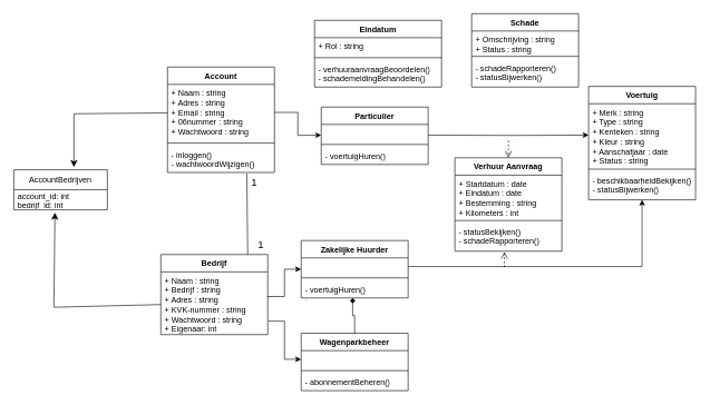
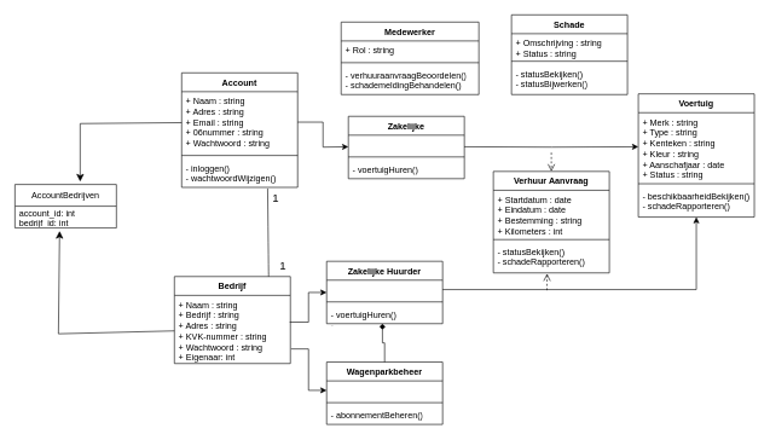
  <mxCell id="0" />
  <mxCell id="1" parent="0" />
  <mxCell id="2" value="&lt;div&gt;Bedrijf&lt;/div&gt;" style="swimlane;fontStyle=1;align=center;verticalAlign=top;childLayout=stackLayout;horizontal=1;startSize=26;horizontalStack=0;resizeParent=1;resizeParentMax=0;resizeLast=0;collapsible=1;marginBottom=0;whiteSpace=wrap;html=1;" parent="1" vertex="1"><mxGeometry x="240" y="381" width="160" height="120" as="geometry" /></mxCell>
  <mxCell id="3" value="+ Naam : string &lt;br&gt;+ Bedrijf : string &lt;br&gt;&lt;div&gt;+ Adres : string &lt;/div&gt;+ KVK-nummer : string &lt;br&gt;+ Wachtwoord : string &lt;div&gt;+ Eigenaar: int&lt;/div&gt;" style="text;strokeColor=none;fillColor=none;align=left;verticalAlign=top;spacingLeft=4;spacingRight=4;overflow=hidden;rotatable=0;points=[[0,0.5],[1,0.5]];portConstraint=eastwest;whiteSpace=wrap;html=1;" parent="2" vertex="1"><mxGeometry y="26" width="160" height="94" as="geometry" /></mxCell>
  <mxCell id="4" style="edgeStyle=orthogonalEdgeStyle;rounded=0;orthogonalLoop=1;jettySize=auto;html=1;entryX=0;entryY=0.5;entryDx=0;entryDy=0;" parent="1" target="9" edge="1"><mxGeometry relative="1" as="geometry"><mxPoint x="640" y="202" as="sourcePoint" /></mxGeometry></mxCell>
  <mxCell id="5" style="edgeStyle=orthogonalEdgeStyle;rounded=0;orthogonalLoop=1;jettySize=auto;html=1;entryX=0;entryY=0.5;entryDx=0;entryDy=0;exitX=1;exitY=0.5;exitDx=0;exitDy=0;" parent="1" source="14" edge="1"><mxGeometry relative="1" as="geometry"><mxPoint x="440" y="196.968" as="sourcePoint" /><mxPoint x="480" y="202" as="targetPoint" /></mxGeometry></mxCell>
  <mxCell id="6" value="&lt;div&gt;&lt;br&gt;&lt;/div&gt;&lt;div&gt;&lt;br&gt;&lt;/div&gt;" style="html=1;verticalAlign=bottom;endArrow=open;dashed=1;endSize=8;curved=0;rounded=0;entryX=0.5;entryY=0;entryDx=0;entryDy=0;" parent="1" target="30" edge="1"><mxGeometry x="-1" y="22" relative="1" as="geometry"><mxPoint x="760" y="210" as="sourcePoint" /><mxPoint x="755" y="220" as="targetPoint" /><mxPoint x="-2" y="-10" as="offset" /></mxGeometry></mxCell>
  <mxCell id="7" style="edgeStyle=orthogonalEdgeStyle;rounded=0;orthogonalLoop=1;jettySize=auto;html=1;entryX=0;entryY=0.5;entryDx=0;entryDy=0;exitX=0.994;exitY=0.393;exitDx=0;exitDy=0;exitPerimeter=0;" parent="1" source="3" target="34" edge="1"><mxGeometry relative="1" as="geometry"><mxPoint x="450" y="423" as="targetPoint" /></mxGeometry></mxCell>
  <mxCell id="8" value="&lt;div&gt;Voertuig&lt;/div&gt;&lt;div&gt;&lt;br&gt;&lt;br&gt;&lt;/div&gt;" style="swimlane;fontStyle=1;align=center;verticalAlign=top;childLayout=stackLayout;horizontal=1;startSize=26;horizontalStack=0;resizeParent=1;resizeParentMax=0;resizeLast=0;collapsible=1;marginBottom=0;whiteSpace=wrap;html=1;" parent="1" vertex="1"><mxGeometry x="880" y="129" width="160" height="170" as="geometry" /></mxCell>
  <mxCell id="9" value="+ Merk : string &lt;br&gt;+ Type : string &lt;br&gt;+ Kenteken : string &lt;br&gt;+ Kleur : string &lt;br&gt;+ Aanschafjaar : date &lt;br&gt;+ Status : string " style="text;strokeColor=none;fillColor=none;align=left;verticalAlign=top;spacingLeft=4;spacingRight=4;overflow=hidden;rotatable=0;points=[[0,0.5],[1,0.5]];portConstraint=eastwest;whiteSpace=wrap;html=1;" parent="8" vertex="1"><mxGeometry y="26" width="160" height="94" as="geometry" /></mxCell>
  <mxCell id="10" value="" style="line;strokeWidth=1;fillColor=none;align=left;verticalAlign=middle;spacingTop=-1;spacingLeft=3;spacingRight=3;rotatable=0;labelPosition=right;points=[];portConstraint=eastwest;strokeColor=inherit;" parent="8" vertex="1"><mxGeometry y="120" width="160" height="8" as="geometry" /></mxCell>
- <mxCell id="11" value="&lt;div&gt;- beschikbaarheidBekijken()&lt;/div&gt;&lt;div&gt;- statusBijwerken() &lt;/div&gt;" style="text;strokeColor=none;fillColor=none;align=left;verticalAlign=top;spacingLeft=4;spacingRight=4;overflow=hidden;rotatable=0;points=[[0,0.5],[1,0.5]];portConstraint=eastwest;whiteSpace=wrap;html=1;" parent="8" vertex="1"><mxGeometry y="128" width="160" height="42" as="geometry" /></mxCell>
+ <mxCell id="11" value="&lt;div&gt;- beschikbaarheidBekijken()&lt;/div&gt;&lt;div&gt;- schadeRapporteren() &lt;/div&gt;" style="text;strokeColor=none;fillColor=none;align=left;verticalAlign=top;spacingLeft=4;spacingRight=4;overflow=hidden;rotatable=0;points=[[0,0.5],[1,0.5]];portConstraint=eastwest;whiteSpace=wrap;html=1;" parent="8" vertex="1"><mxGeometry y="128" width="160" height="42" as="geometry" /></mxCell>
  <mxCell id="12" value="Account" style="swimlane;fontStyle=1;align=center;verticalAlign=top;childLayout=stackLayout;horizontal=1;startSize=26;horizontalStack=0;resizeParent=1;resizeParentMax=0;resizeLast=0;collapsible=1;marginBottom=0;whiteSpace=wrap;html=1;" parent="1" vertex="1"><mxGeometry x="250" y="100" width="160" height="158" as="geometry" /></mxCell>
  <mxCell id="13" style="edgeStyle=none;curved=0;rounded=0;orthogonalLoop=1;jettySize=auto;html=1;fontSize=12;startSize=8;endSize=8;" edge="1" parent="12" source="14"><mxGeometry relative="1" as="geometry"><mxPoint x="-140" y="150" as="targetPoint" /><Array as="points"><mxPoint x="-140" y="70" /></Array></mxGeometry></mxCell>
  <mxCell id="14" value="+ Naam : string &lt;br&gt;+ Adres : string &lt;br&gt;+ Email : string &lt;br&gt;+ 06nummer : string &lt;br&gt;+ Wachtwoord : string " style="text;strokeColor=none;fillColor=none;align=left;verticalAlign=top;spacingLeft=4;spacingRight=4;overflow=hidden;rotatable=0;points=[[0,0.5],[1,0.5]];portConstraint=eastwest;whiteSpace=wrap;html=1;" parent="12" vertex="1"><mxGeometry y="26" width="160" height="84" as="geometry" /></mxCell>
  <mxCell id="15" value="" style="line;strokeWidth=1;fillColor=none;align=left;verticalAlign=middle;spacingTop=-1;spacingLeft=3;spacingRight=3;rotatable=0;labelPosition=right;points=[];portConstraint=eastwest;strokeColor=inherit;" parent="12" vertex="1"><mxGeometry y="110" width="160" height="8" as="geometry" /></mxCell>
  <mxCell id="16" value="&lt;div&gt;- inloggen() &lt;br&gt;&lt;/div&gt;&lt;div&gt;- wachtwoordWijzigen()&lt;/div&gt;" style="text;strokeColor=none;fillColor=none;align=left;verticalAlign=top;spacingLeft=4;spacingRight=4;overflow=hidden;rotatable=0;points=[[0,0.5],[1,0.5]];portConstraint=eastwest;whiteSpace=wrap;html=1;" parent="12" vertex="1"><mxGeometry y="118" width="160" height="40" as="geometry" /></mxCell>
  <mxCell id="17" value="&lt;div&gt;&lt;br&gt;&lt;/div&gt;&lt;div&gt;&lt;br&gt;&lt;/div&gt;" style="html=1;verticalAlign=bottom;endArrow=open;dashed=1;endSize=8;curved=0;rounded=0;entryX=0.463;entryY=1.024;entryDx=0;entryDy=0;entryPerimeter=0;" parent="1" target="33" edge="1"><mxGeometry x="-1" y="22" relative="1" as="geometry"><mxPoint x="754" y="400" as="sourcePoint" /><mxPoint x="755" y="338" as="targetPoint" /><mxPoint x="-2" y="-10" as="offset" /></mxGeometry></mxCell>
- <mxCell id="18" value="Particulier" style="swimlane;fontStyle=1;align=center;verticalAlign=top;childLayout=stackLayout;horizontal=1;startSize=26;horizontalStack=0;resizeParent=1;resizeParentMax=0;resizeLast=0;collapsible=1;marginBottom=0;whiteSpace=wrap;html=1;" parent="1" vertex="1"><mxGeometry x="480" y="160" width="160" height="86" as="geometry" /></mxCell>
+ <mxCell id="18" value="Zakelijke" style="swimlane;fontStyle=1;align=center;verticalAlign=top;childLayout=stackLayout;horizontal=1;startSize=26;horizontalStack=0;resizeParent=1;resizeParentMax=0;resizeLast=0;collapsible=1;marginBottom=0;whiteSpace=wrap;html=1;" parent="1" vertex="1"><mxGeometry x="480" y="160" width="160" height="86" as="geometry" /></mxCell>
  <mxCell id="19" value="&lt;div&gt;&lt;br&gt;&lt;/div&gt;" style="text;strokeColor=none;fillColor=none;align=left;verticalAlign=top;spacingLeft=4;spacingRight=4;overflow=hidden;rotatable=0;points=[[0,0.5],[1,0.5]];portConstraint=eastwest;whiteSpace=wrap;html=1;" parent="18" vertex="1"><mxGeometry y="26" width="160" height="26" as="geometry" /></mxCell>
  <mxCell id="20" value="" style="line;strokeWidth=1;fillColor=none;align=left;verticalAlign=middle;spacingTop=-1;spacingLeft=3;spacingRight=3;rotatable=0;labelPosition=right;points=[];portConstraint=eastwest;strokeColor=inherit;" parent="18" vertex="1"><mxGeometry y="52" width="160" height="8" as="geometry" /></mxCell>
  <mxCell id="21" value="- voertuigHuren()  " style="text;strokeColor=none;fillColor=none;align=left;verticalAlign=top;spacingLeft=4;spacingRight=4;overflow=hidden;rotatable=0;points=[[0,0.5],[1,0.5]];portConstraint=eastwest;whiteSpace=wrap;html=1;" parent="18" vertex="1"><mxGeometry y="60" width="160" height="26" as="geometry" /></mxCell>
- <mxCell id="22" value="Eindatum" style="swimlane;fontStyle=1;align=center;verticalAlign=top;childLayout=stackLayout;horizontal=1;startSize=26;horizontalStack=0;resizeParent=1;resizeParentMax=0;resizeLast=0;collapsible=1;marginBottom=0;whiteSpace=wrap;html=1;" parent="1" vertex="1"><mxGeometry x="470" y="30" width="190" height="100" as="geometry" /></mxCell>
+ <mxCell id="22" value="Medewerker" style="swimlane;fontStyle=1;align=center;verticalAlign=top;childLayout=stackLayout;horizontal=1;startSize=26;horizontalStack=0;resizeParent=1;resizeParentMax=0;resizeLast=0;collapsible=1;marginBottom=0;whiteSpace=wrap;html=1;" parent="1" vertex="1"><mxGeometry x="470" y="30" width="190" height="100" as="geometry" /></mxCell>
  <mxCell id="23" value="+ Rol : string" style="text;strokeColor=none;fillColor=none;align=left;verticalAlign=top;spacingLeft=4;spacingRight=4;overflow=hidden;rotatable=0;points=[[0,0.5],[1,0.5]];portConstraint=eastwest;whiteSpace=wrap;html=1;" parent="22" vertex="1"><mxGeometry y="26" width="190" height="26" as="geometry" /></mxCell>
  <mxCell id="24" value="" style="line;strokeWidth=1;fillColor=none;align=left;verticalAlign=middle;spacingTop=-1;spacingLeft=3;spacingRight=3;rotatable=0;labelPosition=right;points=[];portConstraint=eastwest;strokeColor=inherit;" parent="22" vertex="1"><mxGeometry y="52" width="190" height="8" as="geometry" /></mxCell>
  <mxCell id="25" value="&lt;div&gt;- verhuuraanvraagBeoordelen()&lt;/div&gt;&lt;div&gt;- schademeldingBehandelen()&lt;/div&gt;" style="text;strokeColor=none;fillColor=none;align=left;verticalAlign=top;spacingLeft=4;spacingRight=4;overflow=hidden;rotatable=0;points=[[0,0.5],[1,0.5]];portConstraint=eastwest;whiteSpace=wrap;html=1;" parent="22" vertex="1"><mxGeometry y="60" width="190" height="40" as="geometry" /></mxCell>
  <mxCell id="26" value="Schade" style="swimlane;fontStyle=1;align=center;verticalAlign=top;childLayout=stackLayout;horizontal=1;startSize=26;horizontalStack=0;resizeParent=1;resizeParentMax=0;resizeLast=0;collapsible=1;marginBottom=0;whiteSpace=wrap;html=1;" parent="1" vertex="1"><mxGeometry x="705" y="20" width="160" height="110" as="geometry" /></mxCell>
  <mxCell id="27" value="&lt;div&gt;+ Omschrijving : string&lt;br&gt;&lt;/div&gt;&lt;div&gt;+ Status : string&lt;br&gt;&lt;/div&gt;" style="text;strokeColor=none;fillColor=none;align=left;verticalAlign=top;spacingLeft=4;spacingRight=4;overflow=hidden;rotatable=0;points=[[0,0.5],[1,0.5]];portConstraint=eastwest;whiteSpace=wrap;html=1;" parent="26" vertex="1"><mxGeometry y="26" width="160" height="34" as="geometry" /></mxCell>
  <mxCell id="28" value="" style="line;strokeWidth=1;fillColor=none;align=left;verticalAlign=middle;spacingTop=-1;spacingLeft=3;spacingRight=3;rotatable=0;labelPosition=right;points=[];portConstraint=eastwest;strokeColor=inherit;" parent="26" vertex="1"><mxGeometry y="60" width="160" height="8" as="geometry" /></mxCell>
- <mxCell id="29" value="&lt;div&gt;- schadeRapporteren()&lt;/div&gt;- statusBijwerken() " style="text;strokeColor=none;fillColor=none;align=left;verticalAlign=top;spacingLeft=4;spacingRight=4;overflow=hidden;rotatable=0;points=[[0,0.5],[1,0.5]];portConstraint=eastwest;whiteSpace=wrap;html=1;" parent="26" vertex="1"><mxGeometry y="68" width="160" height="42" as="geometry" /></mxCell>
+ <mxCell id="29" value="&lt;div&gt;- statusBekijken()&lt;/div&gt;- statusBijwerken() " style="text;strokeColor=none;fillColor=none;align=left;verticalAlign=top;spacingLeft=4;spacingRight=4;overflow=hidden;rotatable=0;points=[[0,0.5],[1,0.5]];portConstraint=eastwest;whiteSpace=wrap;html=1;" parent="26" vertex="1"><mxGeometry y="68" width="160" height="42" as="geometry" /></mxCell>
  <mxCell id="30" value="Verhuur Aanvraag" style="swimlane;fontStyle=1;align=center;verticalAlign=top;childLayout=stackLayout;horizontal=1;startSize=26;horizontalStack=0;resizeParent=1;resizeParentMax=0;resizeLast=0;collapsible=1;marginBottom=0;whiteSpace=wrap;html=1;" parent="1" vertex="1"><mxGeometry x="680" y="236" width="160" height="140" as="geometry" /></mxCell>
  <mxCell id="31" value="&lt;div&gt;+ Startdatum : date&lt;/div&gt;&lt;div&gt;+ Eindatum : date&lt;/div&gt;&lt;div&gt;+ Bestemming : string&lt;/div&gt;&lt;div&gt;+ Kilometers : int&lt;br&gt;&lt;/div&gt;" style="text;strokeColor=none;fillColor=none;align=left;verticalAlign=top;spacingLeft=4;spacingRight=4;overflow=hidden;rotatable=0;points=[[0,0.5],[1,0.5]];portConstraint=eastwest;whiteSpace=wrap;html=1;" parent="30" vertex="1"><mxGeometry y="26" width="160" height="64" as="geometry" /></mxCell>
  <mxCell id="32" value="" style="line;strokeWidth=1;fillColor=none;align=left;verticalAlign=middle;spacingTop=-1;spacingLeft=3;spacingRight=3;rotatable=0;labelPosition=right;points=[];portConstraint=eastwest;strokeColor=inherit;" parent="30" vertex="1"><mxGeometry y="90" width="160" height="8" as="geometry" /></mxCell>
  <mxCell id="33" value="&lt;div&gt;- statusBekijken() &lt;br&gt;&lt;/div&gt;&lt;div&gt;- schadeRapporteren()&lt;/div&gt;" style="text;strokeColor=none;fillColor=none;align=left;verticalAlign=top;spacingLeft=4;spacingRight=4;overflow=hidden;rotatable=0;points=[[0,0.5],[1,0.5]];portConstraint=eastwest;whiteSpace=wrap;html=1;" parent="30" vertex="1"><mxGeometry y="98" width="160" height="42" as="geometry" /></mxCell>
  <mxCell id="34" value="Zakelijke Huurder" style="swimlane;fontStyle=1;align=center;verticalAlign=top;childLayout=stackLayout;horizontal=1;startSize=26;horizontalStack=0;resizeParent=1;resizeParentMax=0;resizeLast=0;collapsible=1;marginBottom=0;whiteSpace=wrap;html=1;" parent="1" vertex="1"><mxGeometry x="450" y="360" width="160" height="86" as="geometry" /></mxCell>
  <mxCell id="35" value="&lt;div&gt;&lt;br&gt;&lt;/div&gt;" style="text;strokeColor=none;fillColor=none;align=left;verticalAlign=top;spacingLeft=4;spacingRight=4;overflow=hidden;rotatable=0;points=[[0,0.5],[1,0.5]];portConstraint=eastwest;whiteSpace=wrap;html=1;" parent="34" vertex="1"><mxGeometry y="26" width="160" height="26" as="geometry" /></mxCell>
  <mxCell id="36" value="" style="line;strokeWidth=1;fillColor=none;align=left;verticalAlign=middle;spacingTop=-1;spacingLeft=3;spacingRight=3;rotatable=0;labelPosition=right;points=[];portConstraint=eastwest;strokeColor=inherit;" parent="34" vertex="1"><mxGeometry y="52" width="160" height="8" as="geometry" /></mxCell>
  <mxCell id="37" value="&lt;div&gt;- voertuigHuren() &lt;br&gt;&lt;/div&gt;&lt;div&gt;- &lt;br&gt;&lt;/div&gt;" style="text;strokeColor=none;fillColor=none;align=left;verticalAlign=top;spacingLeft=4;spacingRight=4;overflow=hidden;rotatable=0;points=[[0,0.5],[1,0.5]];portConstraint=eastwest;whiteSpace=wrap;html=1;" parent="34" vertex="1"><mxGeometry y="60" width="160" height="26" as="geometry" /></mxCell>
  <mxCell id="38" style="edgeStyle=orthogonalEdgeStyle;rounded=0;orthogonalLoop=1;jettySize=auto;html=1;entryX=0.5;entryY=1;entryDx=0;entryDy=0;entryPerimeter=0;" parent="1" source="35" target="11" edge="1"><mxGeometry relative="1" as="geometry" /></mxCell>
  <mxCell id="39" value="Wagenparkbeheer" style="swimlane;fontStyle=1;align=center;verticalAlign=top;childLayout=stackLayout;horizontal=1;startSize=26;horizontalStack=0;resizeParent=1;resizeParentMax=0;resizeLast=0;collapsible=1;marginBottom=0;whiteSpace=wrap;html=1;" parent="1" vertex="1"><mxGeometry x="450" y="499" width="160" height="86" as="geometry" /></mxCell>
  <mxCell id="40" value="&lt;div&gt;&lt;br&gt;&lt;/div&gt;" style="text;strokeColor=none;fillColor=none;align=left;verticalAlign=top;spacingLeft=4;spacingRight=4;overflow=hidden;rotatable=0;points=[[0,0.5],[1,0.5]];portConstraint=eastwest;whiteSpace=wrap;html=1;" parent="39" vertex="1"><mxGeometry y="26" width="160" height="26" as="geometry" /></mxCell>
  <mxCell id="41" value="" style="line;strokeWidth=1;fillColor=none;align=left;verticalAlign=middle;spacingTop=-1;spacingLeft=3;spacingRight=3;rotatable=0;labelPosition=right;points=[];portConstraint=eastwest;strokeColor=inherit;" parent="39" vertex="1"><mxGeometry y="52" width="160" height="8" as="geometry" /></mxCell>
  <mxCell id="42" value="&lt;div&gt;- abonnementBeheren() &lt;br&gt;&lt;/div&gt;&lt;div&gt;&lt;br&gt;&lt;/div&gt;" style="text;strokeColor=none;fillColor=none;align=left;verticalAlign=top;spacingLeft=4;spacingRight=4;overflow=hidden;rotatable=0;points=[[0,0.5],[1,0.5]];portConstraint=eastwest;whiteSpace=wrap;html=1;" parent="39" vertex="1"><mxGeometry y="60" width="160" height="26" as="geometry" /></mxCell>
  <mxCell id="43" style="edgeStyle=orthogonalEdgeStyle;rounded=0;orthogonalLoop=1;jettySize=auto;html=1;entryX=0;entryY=0.5;entryDx=0;entryDy=0;exitX=1.006;exitY=0.786;exitDx=0;exitDy=0;exitPerimeter=0;" parent="1" source="3" target="40" edge="1"><mxGeometry relative="1" as="geometry" /></mxCell>
  <mxCell id="44" style="edgeStyle=orthogonalEdgeStyle;rounded=0;orthogonalLoop=1;jettySize=auto;html=1;entryX=0.481;entryY=1;entryDx=0;entryDy=0;entryPerimeter=0;endArrow=diamond;" parent="1" source="39" target="37" edge="1"><mxGeometry relative="1" as="geometry" /></mxCell>
  <mxCell id="45" style="edgeStyle=none;curved=1;rounded=0;orthogonalLoop=1;jettySize=auto;html=1;exitX=0.25;exitY=0;exitDx=0;exitDy=0;entryX=0.179;entryY=1.04;entryDx=0;entryDy=0;entryPerimeter=0;fontSize=12;startSize=8;endSize=8;endArrow=none;endFill=0;" edge="1" parent="1"><mxGeometry relative="1" as="geometry"><mxPoint x="370" y="381" as="sourcePoint" /><mxPoint x="368.64" y="259.6" as="targetPoint" /></mxGeometry></mxCell>
  <mxCell id="46" value="1" style="text;html=1;align=center;verticalAlign=middle;whiteSpace=wrap;rounded=0;fontSize=16;" vertex="1" parent="1"><mxGeometry x="350" y="258" width="60" height="30" as="geometry" /></mxCell>
  <mxCell id="47" value="1" style="text;html=1;align=center;verticalAlign=middle;whiteSpace=wrap;rounded=0;fontSize=16;" vertex="1" parent="1"><mxGeometry y="351" width="60" height="30" as="geometry" x="360" /></mxCell>
  <mxCell id="48" value="AccountBedrijven" style="swimlane;fontStyle=0;childLayout=stackLayout;horizontal=1;startSize=30;horizontalStack=0;resizeParent=1;resizeParentMax=0;resizeLast=0;collapsible=1;marginBottom=0;whiteSpace=wrap;html=1;" vertex="1" parent="1"><mxGeometry x="20" y="254" width="140" height="60" as="geometry" /></mxCell>
  <mxCell id="49" value="account_id: int&lt;div&gt;bedrijf_id: int&lt;/div&gt;" style="text;strokeColor=none;fillColor=none;align=left;verticalAlign=middle;spacingLeft=4;spacingRight=4;overflow=hidden;points=[[0,0.5],[1,0.5]];portConstraint=eastwest;rotatable=0;whiteSpace=wrap;html=1;" vertex="1" parent="48"><mxGeometry y="30" width="140" height="30" as="geometry" /></mxCell>
  <mxCell id="50" style="edgeStyle=none;curved=0;rounded=0;orthogonalLoop=1;jettySize=auto;html=1;fontSize=12;startSize=8;endSize=8;entryX=0.44;entryY=1.14;entryDx=0;entryDy=0;entryPerimeter=0;" edge="1" parent="1" source="3" target="49"><mxGeometry relative="1" as="geometry"><mxPoint x="80" y="400" as="targetPoint" /><Array as="points"><mxPoint x="80" y="460" /></Array></mxGeometry></mxCell>
